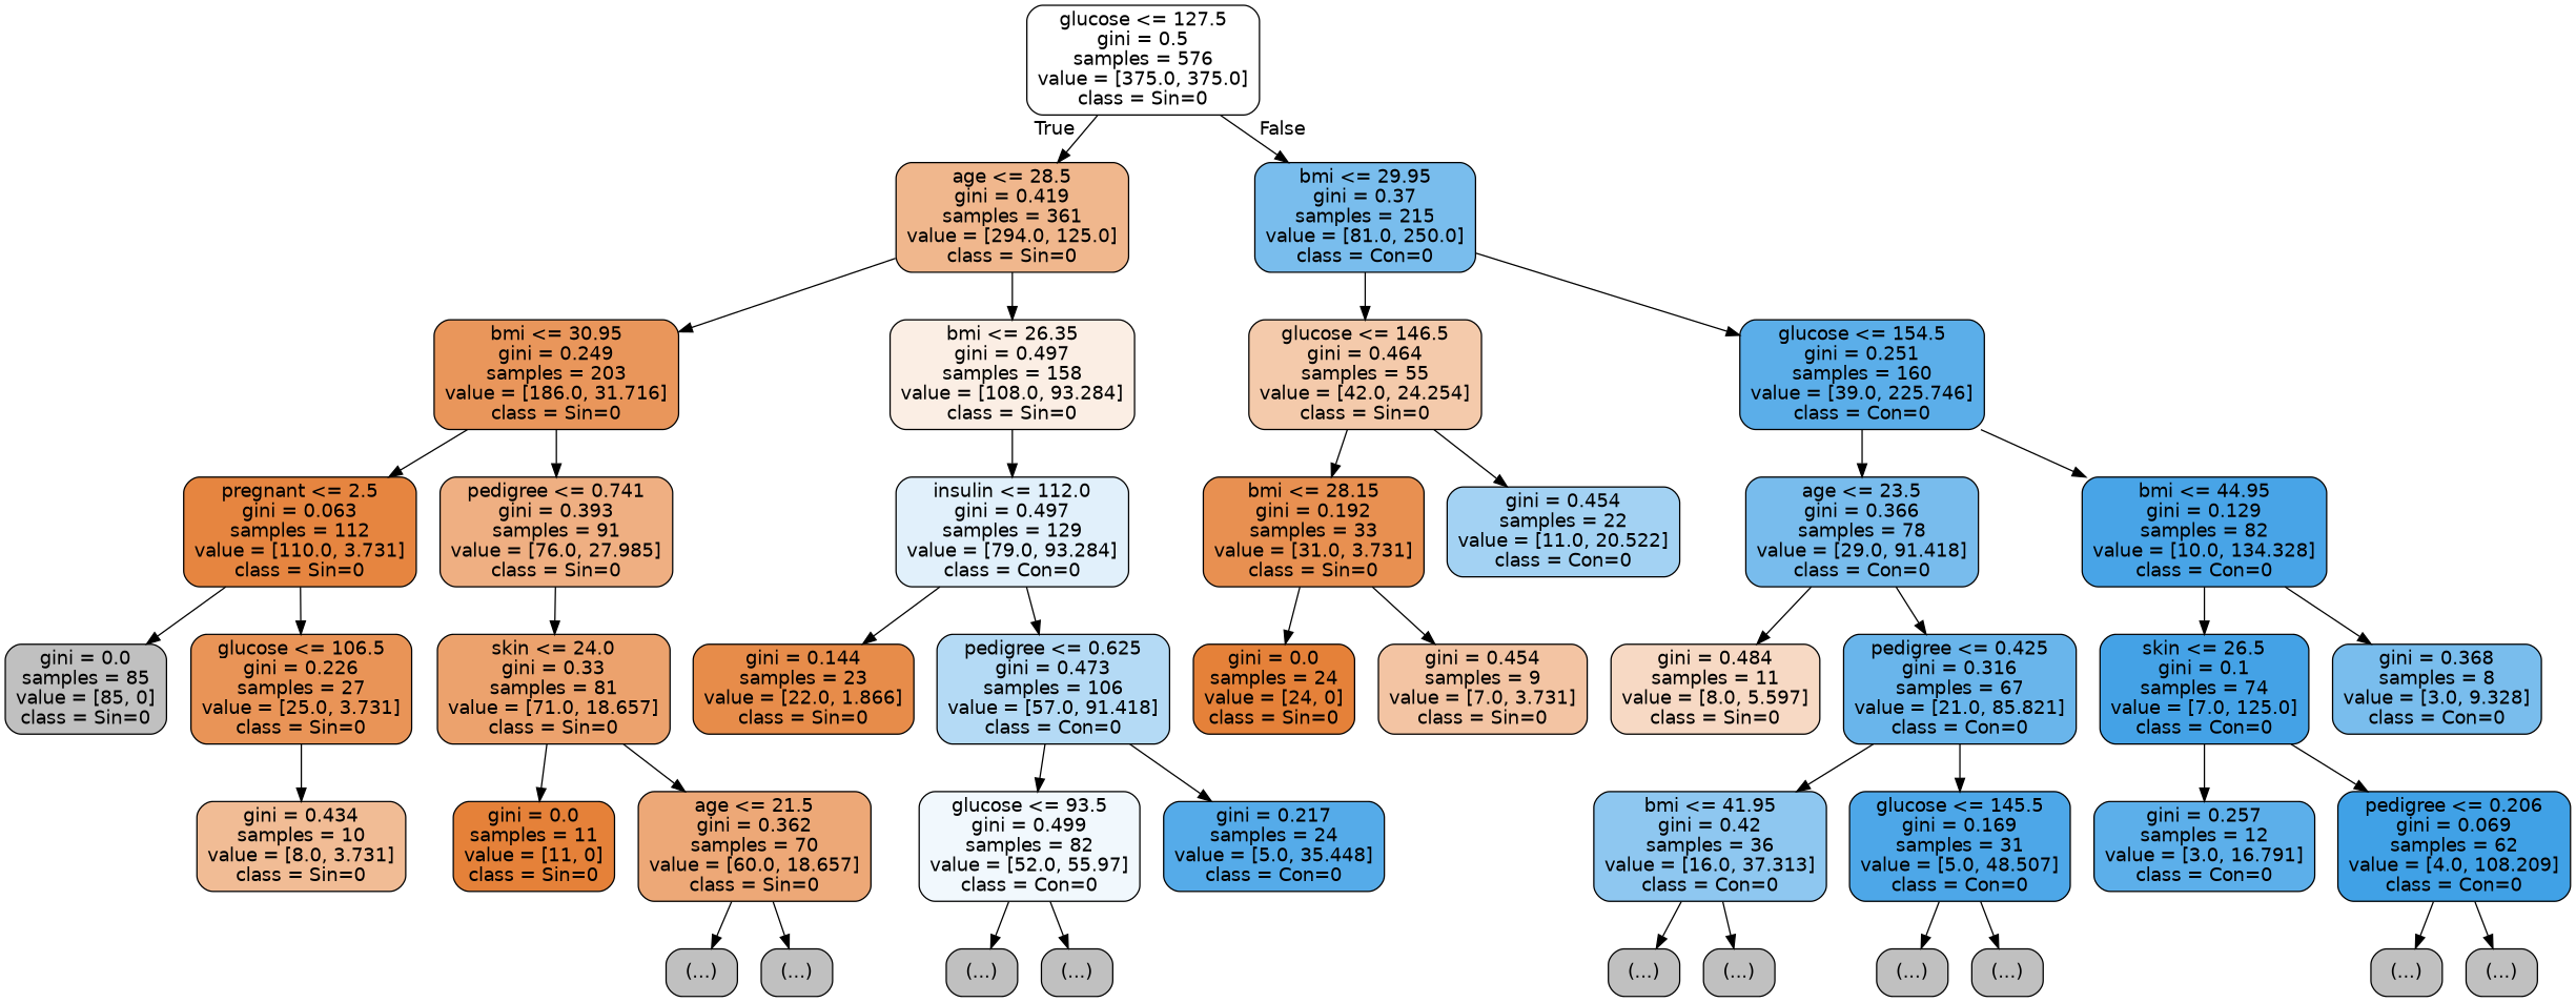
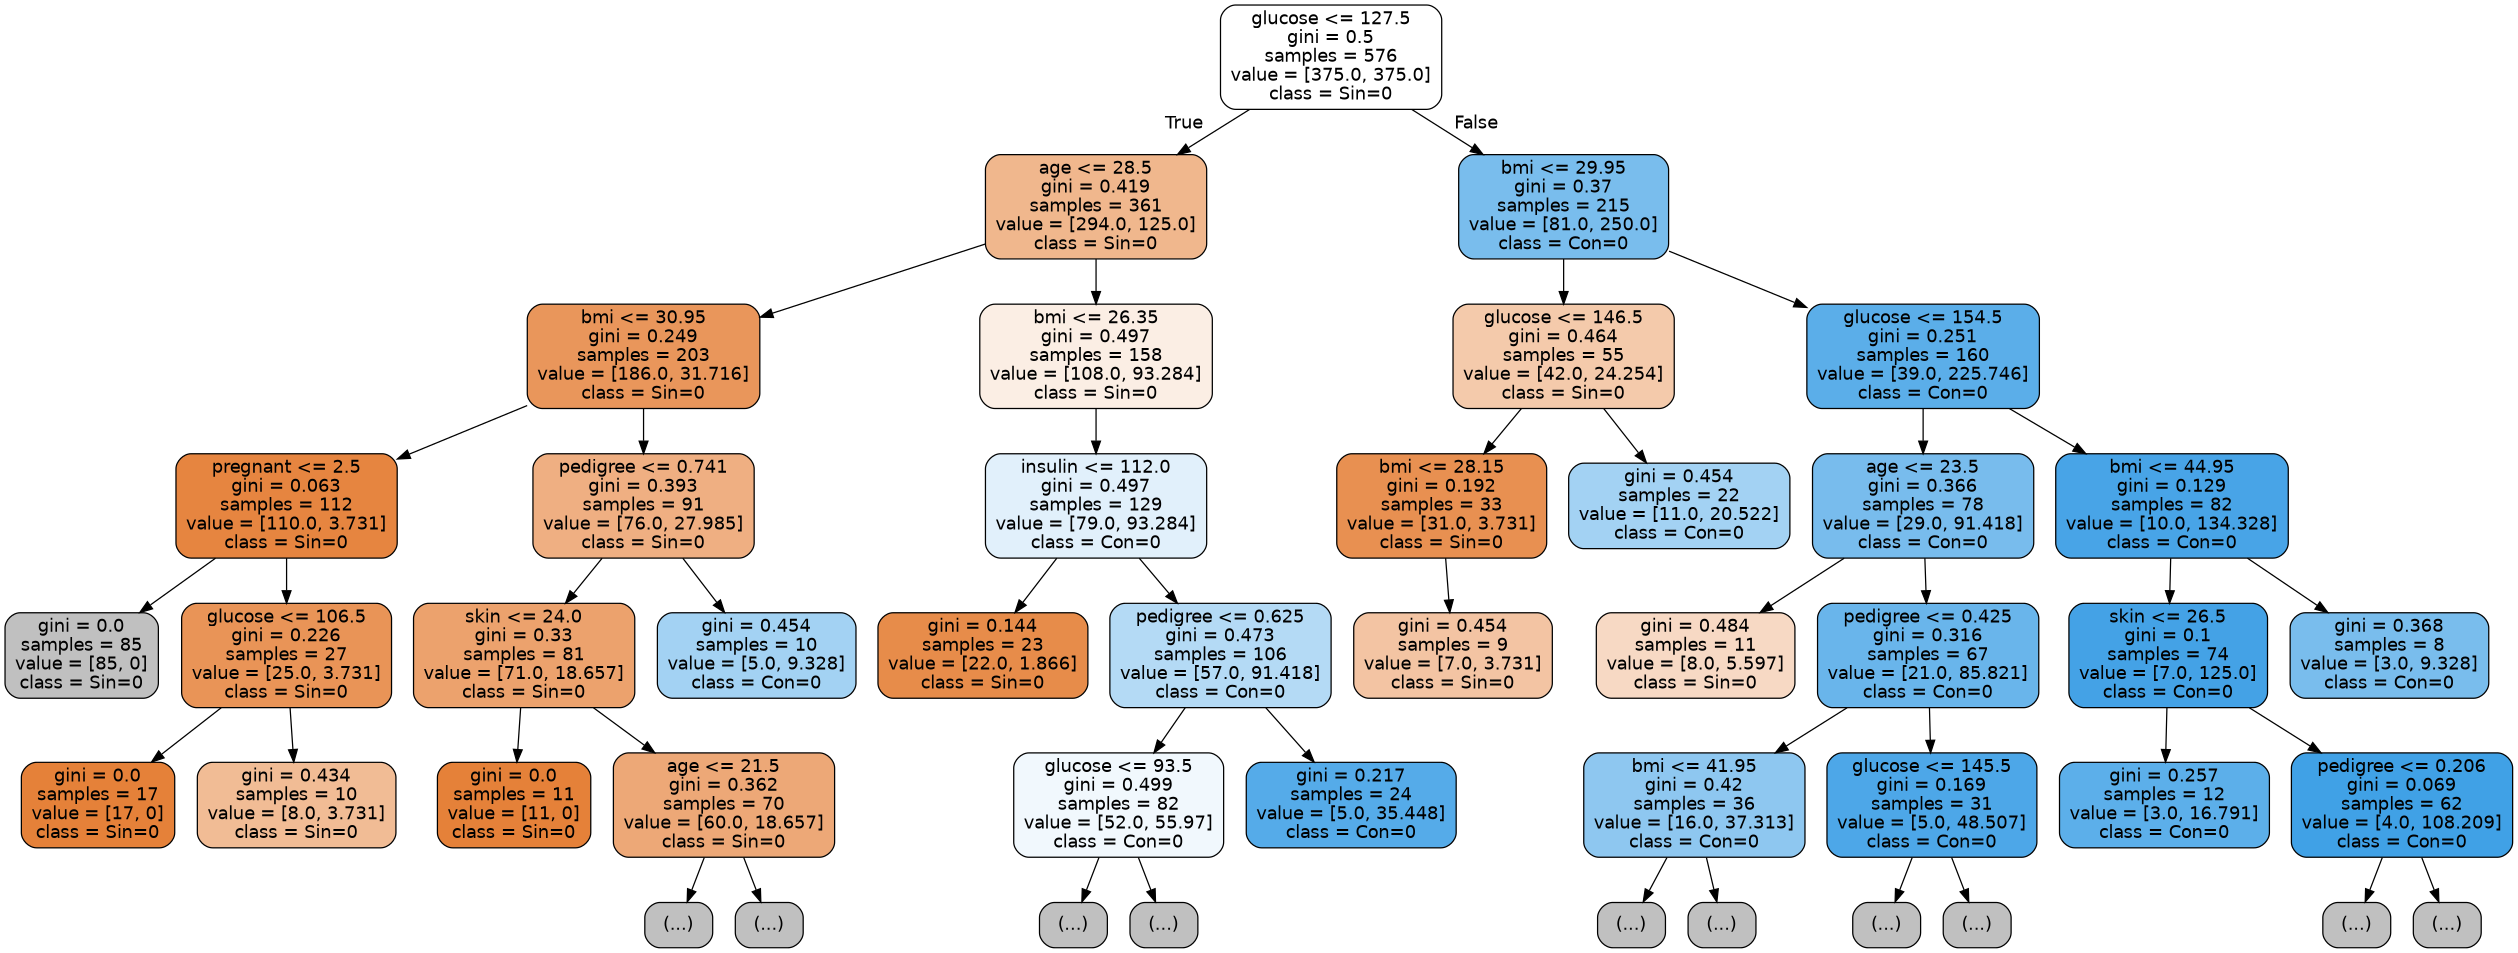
  digraph {
    node [color=black fillcolor="#C0C0C0" fontname=helvetica shape=box style="filled, rounded"]
    edge [fontname=helvetica]
    n1 [fillcolor="#ffffff" label="glucose <= 127.5\ngini = 0.5\nsamples = 576\nvalue = [375.0, 375.0]\nclass = Sin=0"]
    n2 [fillcolor="#f0b78d" label="age <= 28.5\ngini = 0.419\nsamples = 361\nvalue = [294.0, 125.0]\nclass = Sin=0"]
    n3 [fillcolor="#79bded" label="bmi <= 29.95\ngini = 0.37\nsamples = 215\nvalue = [81.0, 250.0]\nclass = Con=0"]
    n4 [fillcolor="#e9965b" label="bmi <= 30.95\ngini = 0.249\nsamples = 203\nvalue = [186.0, 31.716]\nclass = Sin=0"]
    n5 [fillcolor="#fbeee4" label="bmi <= 26.35\ngini = 0.497\nsamples = 158\nvalue = [108.0, 93.284]\nclass = Sin=0"]
    n6 [fillcolor="#f4caab" label="glucose <= 146.5\ngini = 0.464\nsamples = 55\nvalue = [42.0, 24.254]\nclass = Sin=0"]
    n7 [fillcolor="#5baee9" label="glucose <= 154.5\ngini = 0.251\nsamples = 160\nvalue = [39.0, 225.746]\nclass = Con=0"]
    n8 [fillcolor="#e68540" label="pregnant <= 2.5\ngini = 0.063\nsamples = 112\nvalue = [110.0, 3.731]\nclass = Sin=0"]
    n9 [fillcolor="#efaf82" label="pedigree <= 0.741\ngini = 0.393\nsamples = 91\nvalue = [76.0, 27.985]\nclass = Sin=0"]
    n10 [fillcolor="#e1f0fb" label="insulin <= 112.0\ngini = 0.497\nsamples = 129\nvalue = [79.0, 93.284]\nclass = Con=0"]
    n11 [label="gini = 0.0\nsamples = 85\nvalue = [85, 0]\nclass = Sin=0"]
    n12 [fillcolor="#e99457" label="glucose <= 106.5\ngini = 0.226\nsamples = 27\nvalue = [25.0, 3.731]\nclass = Sin=0"]
    n13 [fillcolor="#eca26d" label="skin <= 24.0\ngini = 0.33\nsamples = 81\nvalue = [71.0, 18.657]\nclass = Sin=0"]
+   n14 [fillcolor="#a3d2f3" label="gini = 0.454\nsamples = 10\nvalue = [5.0, 9.328]\nclass = Con=0"]
+   n15 [fillcolor="#e58139" label="gini = 0.0\nsamples = 17\nvalue = [17, 0]\nclass = Sin=0"]
    n16 [fillcolor="#f1bc95" label="gini = 0.434\nsamples = 10\nvalue = [8.0, 3.731]\nclass = Sin=0"]
    n17 [fillcolor="#e58139" label="gini = 0.0\nsamples = 11\nvalue = [11, 0]\nclass = Sin=0"]
    n18 [fillcolor="#eda877" label="age <= 21.5\ngini = 0.362\nsamples = 70\nvalue = [60.0, 18.657]\nclass = Sin=0"]
    n19 [label="(...)"]
    n20 [label="(...)"]
    n21 [fillcolor="#e78c4a" label="gini = 0.144\nsamples = 23\nvalue = [22.0, 1.866]\nclass = Sin=0"]
    n22 [fillcolor="#b4daf5" label="pedigree <= 0.625\ngini = 0.473\nsamples = 106\nvalue = [57.0, 91.418]\nclass = Con=0"]
    n23 [fillcolor="#f1f8fd" label="glucose <= 93.5\ngini = 0.499\nsamples = 82\nvalue = [52.0, 55.97]\nclass = Con=0"]
    n24 [fillcolor="#55abe9" label="gini = 0.217\nsamples = 24\nvalue = [5.0, 35.448]\nclass = Con=0"]
    n25 [label="(...)"]
    n26 [label="(...)"]
    n27 [fillcolor="#e89051" label="bmi <= 28.15\ngini = 0.192\nsamples = 33\nvalue = [31.0, 3.731]\nclass = Sin=0"]
    n28 [fillcolor="#a3d2f3" label="gini = 0.454\nsamples = 22\nvalue = [11.0, 20.522]\nclass = Con=0"]
    n29 [fillcolor="#78bced" label="age <= 23.5\ngini = 0.366\nsamples = 78\nvalue = [29.0, 91.418]\nclass = Con=0"]
    n30 [fillcolor="#48a4e7" label="bmi <= 44.95\ngini = 0.129\nsamples = 82\nvalue = [10.0, 134.328]\nclass = Con=0"]
-   n31 [fillcolor="#e58139" label="gini = 0.0\nsamples = 24\nvalue = [24, 0]\nclass = Sin=0"]
    n32 [fillcolor="#f3c4a3" label="gini = 0.454\nsamples = 9\nvalue = [7.0, 3.731]\nclass = Sin=0"]
    n33 [fillcolor="#f7d9c4" label="gini = 0.484\nsamples = 11\nvalue = [8.0, 5.597]\nclass = Sin=0"]
    n34 [fillcolor="#69b5eb" label="pedigree <= 0.425\ngini = 0.316\nsamples = 67\nvalue = [21.0, 85.821]\nclass = Con=0"]
    n35 [fillcolor="#44a2e6" label="skin <= 26.5\ngini = 0.1\nsamples = 74\nvalue = [7.0, 125.0]\nclass = Con=0"]
    n36 [fillcolor="#79bded" label="gini = 0.368\nsamples = 8\nvalue = [3.0, 9.328]\nclass = Con=0"]
    n37 [fillcolor="#8ec7f0" label="bmi <= 41.95\ngini = 0.42\nsamples = 36\nvalue = [16.0, 37.313]\nclass = Con=0"]
    n38 [fillcolor="#4da7e8" label="glucose <= 145.5\ngini = 0.169\nsamples = 31\nvalue = [5.0, 48.507]\nclass = Con=0"]
    n39 [label="(...)"]
    n40 [label="(...)"]
    n41 [label="(...)"]
    n42 [label="(...)"]
    n43 [fillcolor="#5cafea" label="gini = 0.257\nsamples = 12\nvalue = [3.0, 16.791]\nclass = Con=0"]
    n44 [fillcolor="#40a1e6" label="pedigree <= 0.206\ngini = 0.069\nsamples = 62\nvalue = [4.0, 108.209]\nclass = Con=0"]
    n45 [label="(...)"]
    n46 [label="(...)"]
    n1 -> n2 [headlabel=True labelangle=45 labeldistance=2.5]
    n1 -> n3 [headlabel=False labelangle=-45 labeldistance=2.5]
    n2 -> n4
    n2 -> n5
    n3 -> n6
    n3 -> n7
    n4 -> n8
    n4 -> n9
    n5 -> n10
    n6 -> n27
    n6 -> n28
    n7 -> n29
    n7 -> n30
    n8 -> n11
    n8 -> n12
    n9 -> n13
+   n9 -> n14
    n10 -> n21
    n10 -> n22
+   n12 -> n15
    n12 -> n16
    n13 -> n17
    n13 -> n18
    n18 -> n19
    n18 -> n20
    n22 -> n23
    n22 -> n24
    n23 -> n25
    n23 -> n26
-   n27 -> n31
    n27 -> n32
    n29 -> n33
    n29 -> n34
    n30 -> n35
    n30 -> n36
    n34 -> n37
    n34 -> n38
    n35 -> n43
    n35 -> n44
    n37 -> n39
    n37 -> n40
    n38 -> n41
    n38 -> n42
    n44 -> n45
    n44 -> n46
  }
